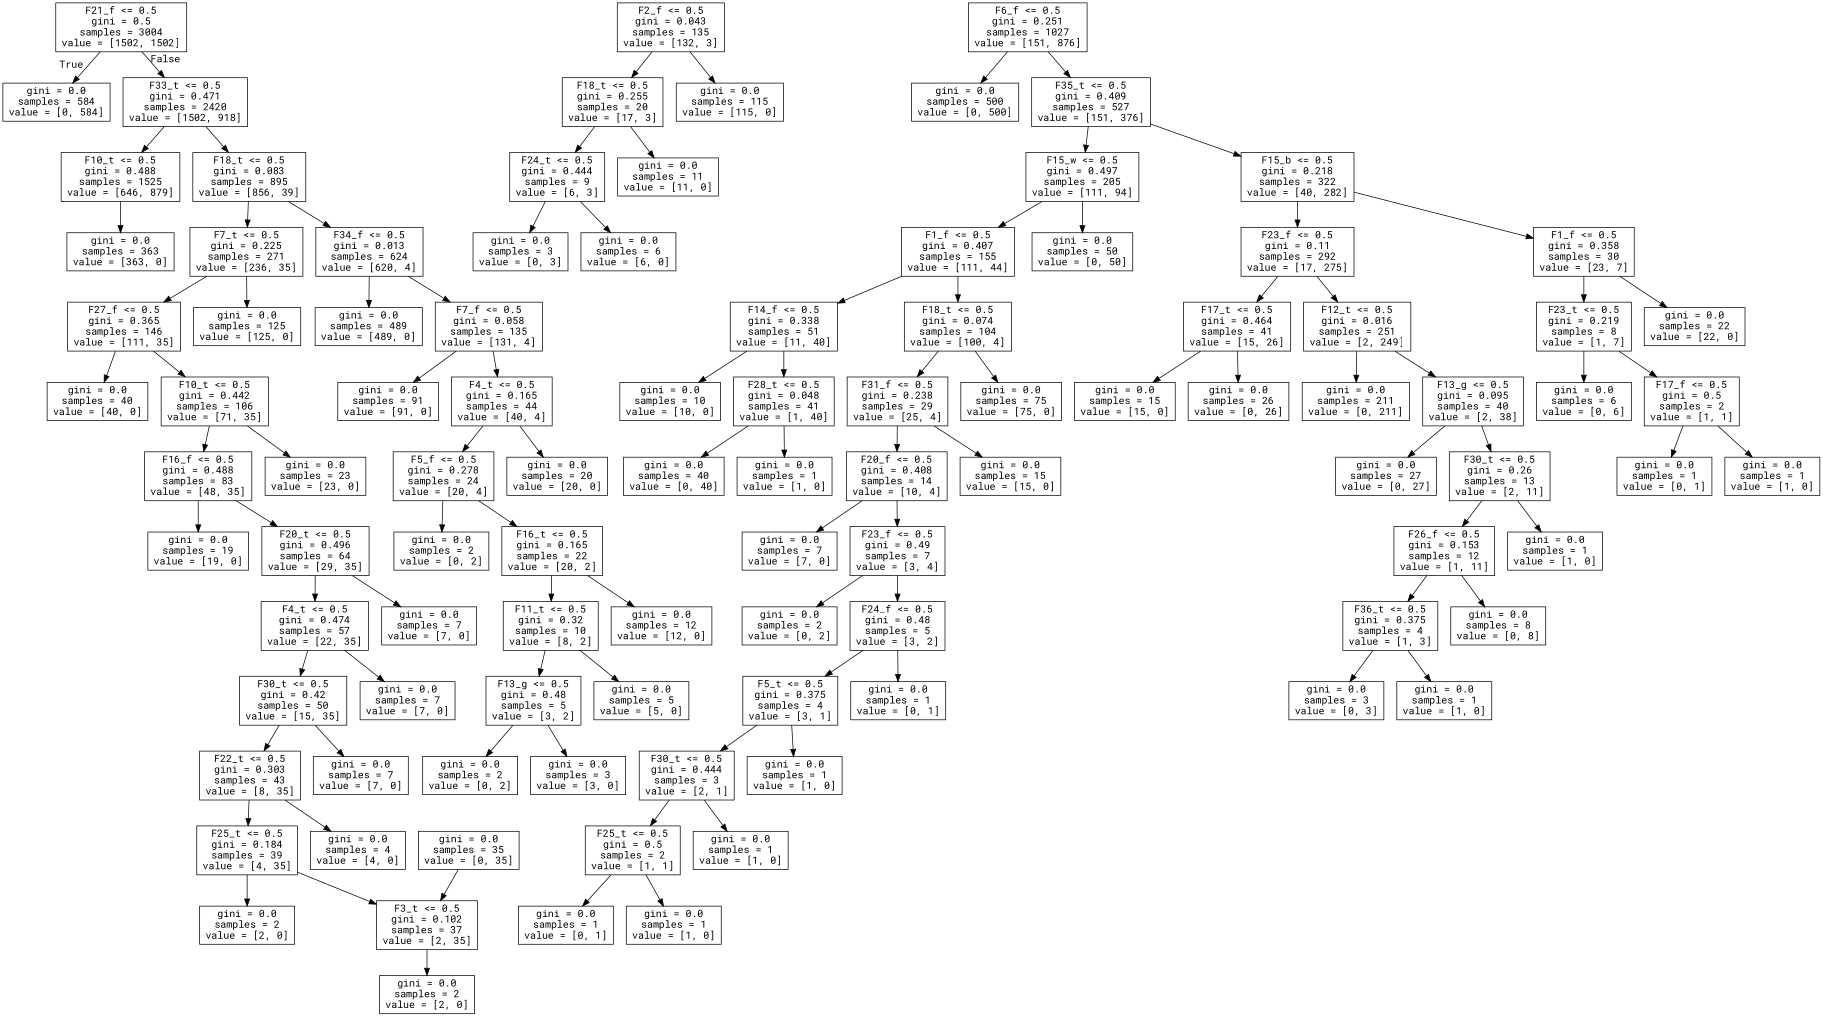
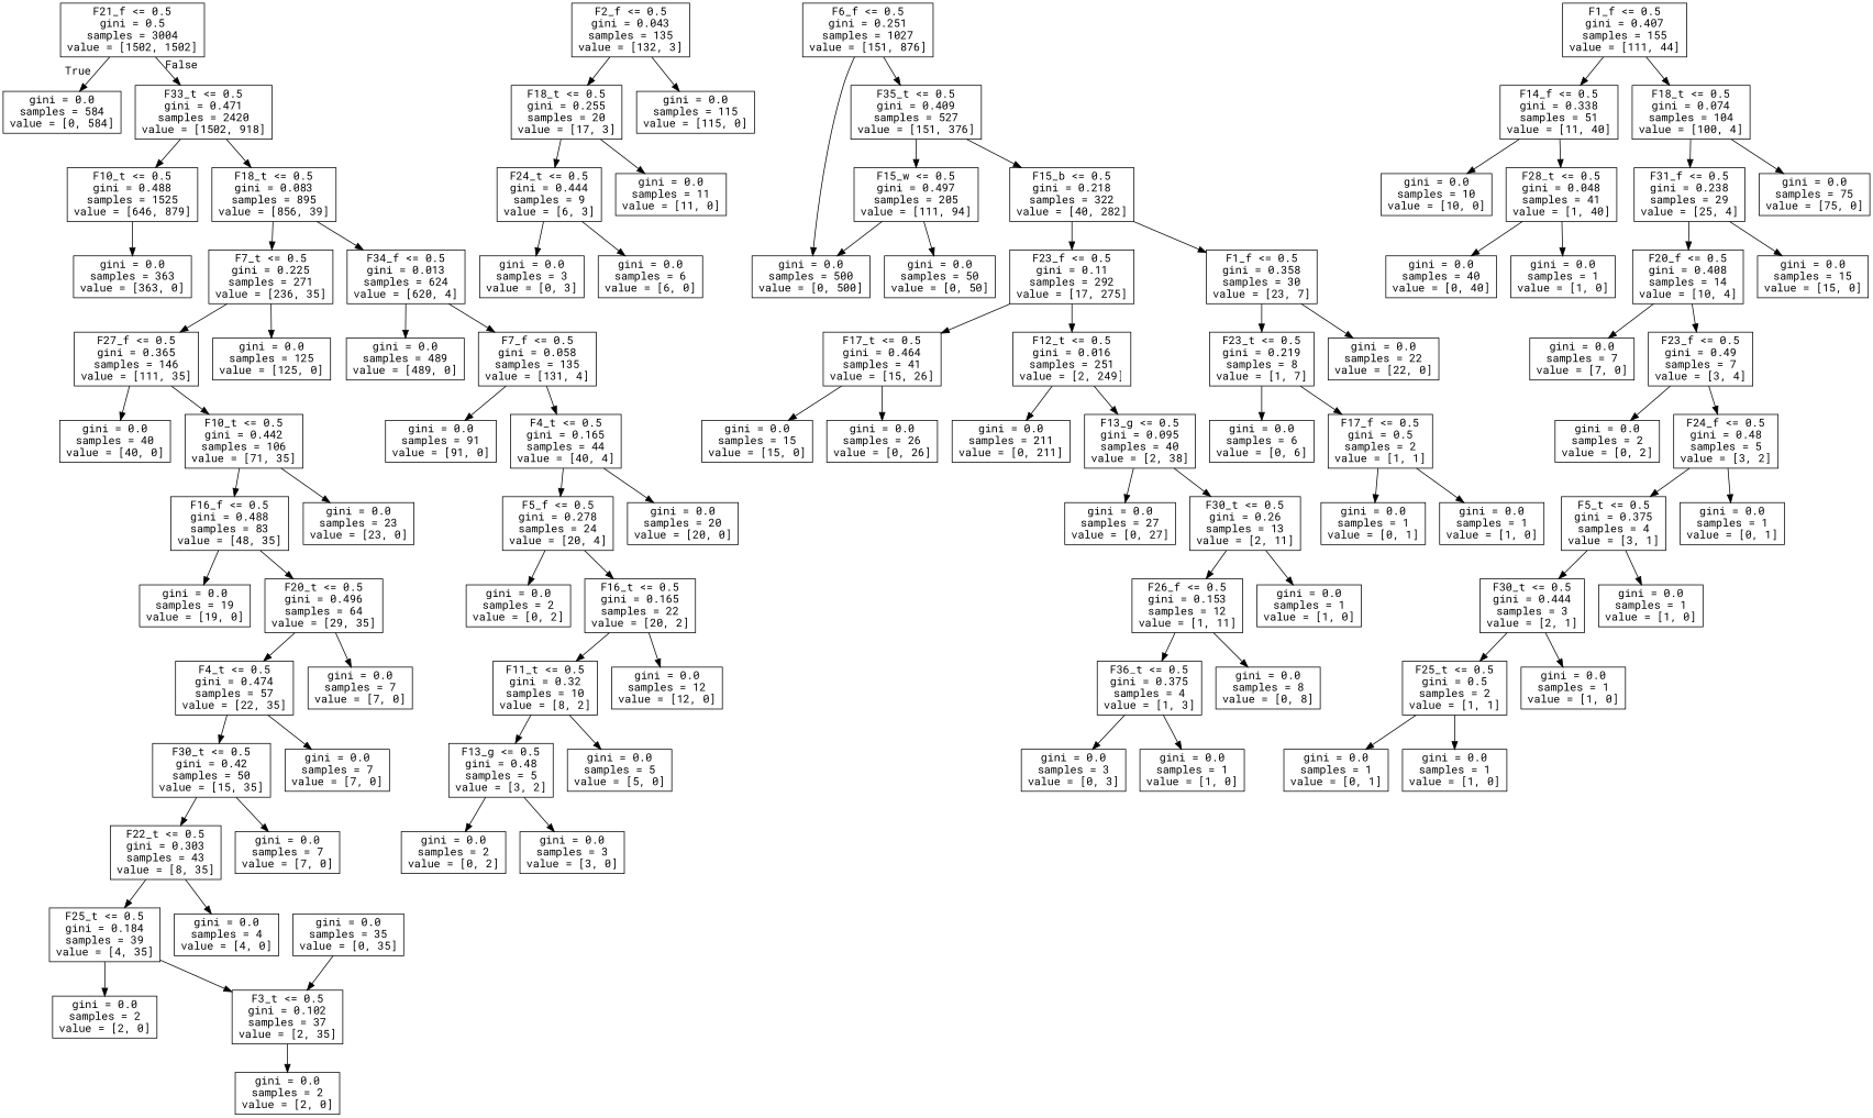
  digraph {
    fontname="Roboto Mono"
    node [fontname="Roboto Mono" shape=box]
    edge [fontname="Roboto Mono"]
    n1 [label="F21_f <= 0.5\ngini = 0.5\nsamples = 3004\nvalue = [1502, 1502]"]
    n2 [label="gini = 0.0\nsamples = 584\nvalue = [0, 584]"]
    n3 [label="F33_t <= 0.5\ngini = 0.471\nsamples = 2420\nvalue = [1502, 918]"]
    n4 [label="F10_t <= 0.5\ngini = 0.488\nsamples = 1525\nvalue = [646, 879]"]
    n5 [label="F18_t <= 0.5\ngini = 0.083\nsamples = 895\nvalue = [856, 39]"]
    n6 [label="gini = 0.0\nsamples = 363\nvalue = [363, 0]"]
    n7 [label="F7_t <= 0.5\ngini = 0.225\nsamples = 271\nvalue = [236, 35]"]
    n8 [label="F34_f <= 0.5\ngini = 0.013\nsamples = 624\nvalue = [620, 4]"]
    n9 [label="F2_f <= 0.5\ngini = 0.043\nsamples = 135\nvalue = [132, 3]"]
    n10 [label="F18_t <= 0.5\ngini = 0.255\nsamples = 20\nvalue = [17, 3]"]
    n11 [label="gini = 0.0\nsamples = 115\nvalue = [115, 0]"]
    n12 [label="F6_f <= 0.5\ngini = 0.251\nsamples = 1027\nvalue = [151, 876]"]
    n13 [label="gini = 0.0\nsamples = 500\nvalue = [0, 500]"]
    n14 [label="F35_t <= 0.5\ngini = 0.409\nsamples = 527\nvalue = [151, 376]"]
    n15 [label="F24_t <= 0.5\ngini = 0.444\nsamples = 9\nvalue = [6, 3]"]
    n16 [label="gini = 0.0\nsamples = 11\nvalue = [11, 0]"]
    n17 [label="gini = 0.0\nsamples = 3\nvalue = [0, 3]"]
    n18 [label="gini = 0.0\nsamples = 6\nvalue = [6, 0]"]
    n19 [label="F15_w <= 0.5\ngini = 0.497\nsamples = 205\nvalue = [111, 94]"]
    n20 [label="F15_b <= 0.5\ngini = 0.218\nsamples = 322\nvalue = [40, 282]"]
    n21 [label="F1_f <= 0.5\ngini = 0.407\nsamples = 155\nvalue = [111, 44]"]
    n22 [label="gini = 0.0\nsamples = 50\nvalue = [0, 50]"]
    n23 [label="F23_f <= 0.5\ngini = 0.11\nsamples = 292\nvalue = [17, 275]"]
    n24 [label="F1_f <= 0.5\ngini = 0.358\nsamples = 30\nvalue = [23, 7]"]
    n25 [label="F14_f <= 0.5\ngini = 0.338\nsamples = 51\nvalue = [11, 40]"]
    n26 [label="F18_t <= 0.5\ngini = 0.074\nsamples = 104\nvalue = [100, 4]"]
    n27 [label="gini = 0.0\nsamples = 10\nvalue = [10, 0]"]
    n28 [label="F28_t <= 0.5\ngini = 0.048\nsamples = 41\nvalue = [1, 40]"]
    n29 [label="F31_f <= 0.5\ngini = 0.238\nsamples = 29\nvalue = [25, 4]"]
    n30 [label="gini = 0.0\nsamples = 75\nvalue = [75, 0]"]
    n31 [label="gini = 0.0\nsamples = 40\nvalue = [0, 40]"]
    n32 [label="gini = 0.0\nsamples = 1\nvalue = [1, 0]"]
    n33 [label="F20_f <= 0.5\ngini = 0.408\nsamples = 14\nvalue = [10, 4]"]
    n34 [label="gini = 0.0\nsamples = 15\nvalue = [15, 0]"]
    n35 [label="gini = 0.0\nsamples = 7\nvalue = [7, 0]"]
    n36 [label="F23_f <= 0.5\ngini = 0.49\nsamples = 7\nvalue = [3, 4]"]
    n37 [label="gini = 0.0\nsamples = 2\nvalue = [0, 2]"]
    n38 [label="F24_f <= 0.5\ngini = 0.48\nsamples = 5\nvalue = [3, 2]"]
    n39 [label="F5_t <= 0.5\ngini = 0.375\nsamples = 4\nvalue = [3, 1]"]
    n40 [label="gini = 0.0\nsamples = 1\nvalue = [0, 1]"]
    n41 [label="F30_t <= 0.5\ngini = 0.444\nsamples = 3\nvalue = [2, 1]"]
    n42 [label="gini = 0.0\nsamples = 1\nvalue = [1, 0]"]
    n43 [label="F25_t <= 0.5\ngini = 0.5\nsamples = 2\nvalue = [1, 1]"]
    n44 [label="gini = 0.0\nsamples = 1\nvalue = [1, 0]"]
    n45 [label="gini = 0.0\nsamples = 1\nvalue = [0, 1]"]
    n46 [label="gini = 0.0\nsamples = 1\nvalue = [1, 0]"]
    n47 [label="F17_t <= 0.5\ngini = 0.464\nsamples = 41\nvalue = [15, 26]"]
    n48 [label="F12_t <= 0.5\ngini = 0.016\nsamples = 251\nvalue = [2, 249]"]
    n49 [label="F23_t <= 0.5\ngini = 0.219\nsamples = 8\nvalue = [1, 7]"]
    n50 [label="gini = 0.0\nsamples = 22\nvalue = [22, 0]"]
    n51 [label="gini = 0.0\nsamples = 15\nvalue = [15, 0]"]
    n52 [label="gini = 0.0\nsamples = 26\nvalue = [0, 26]"]
    n53 [label="gini = 0.0\nsamples = 211\nvalue = [0, 211]"]
    n54 [label="F13_g <= 0.5\ngini = 0.095\nsamples = 40\nvalue = [2, 38]"]
    n55 [label="gini = 0.0\nsamples = 27\nvalue = [0, 27]"]
    n56 [label="F30_t <= 0.5\ngini = 0.26\nsamples = 13\nvalue = [2, 11]"]
    n57 [label="F26_f <= 0.5\ngini = 0.153\nsamples = 12\nvalue = [1, 11]"]
    n58 [label="gini = 0.0\nsamples = 1\nvalue = [1, 0]"]
    n59 [label="F36_t <= 0.5\ngini = 0.375\nsamples = 4\nvalue = [1, 3]"]
    n60 [label="gini = 0.0\nsamples = 8\nvalue = [0, 8]"]
    n61 [label="gini = 0.0\nsamples = 3\nvalue = [0, 3]"]
    n62 [label="gini = 0.0\nsamples = 1\nvalue = [1, 0]"]
    n63 [label="gini = 0.0\nsamples = 6\nvalue = [0, 6]"]
    n64 [label="F17_f <= 0.5\ngini = 0.5\nsamples = 2\nvalue = [1, 1]"]
    n65 [label="gini = 0.0\nsamples = 1\nvalue = [0, 1]"]
    n66 [label="gini = 0.0\nsamples = 1\nvalue = [1, 0]"]
    n67 [label="F27_f <= 0.5\ngini = 0.365\nsamples = 146\nvalue = [111, 35]"]
    n68 [label="gini = 0.0\nsamples = 125\nvalue = [125, 0]"]
    n69 [label="gini = 0.0\nsamples = 489\nvalue = [489, 0]"]
    n70 [label="F7_f <= 0.5\ngini = 0.058\nsamples = 135\nvalue = [131, 4]"]
    n71 [label="gini = 0.0\nsamples = 40\nvalue = [40, 0]"]
    n72 [label="F10_t <= 0.5\ngini = 0.442\nsamples = 106\nvalue = [71, 35]"]
    n73 [label="F16_f <= 0.5\ngini = 0.488\nsamples = 83\nvalue = [48, 35]"]
    n74 [label="gini = 0.0\nsamples = 23\nvalue = [23, 0]"]
    n75 [label="gini = 0.0\nsamples = 19\nvalue = [19, 0]"]
    n76 [label="F20_t <= 0.5\ngini = 0.496\nsamples = 64\nvalue = [29, 35]"]
    n77 [label="F4_t <= 0.5\ngini = 0.474\nsamples = 57\nvalue = [22, 35]"]
    n78 [label="gini = 0.0\nsamples = 7\nvalue = [7, 0]"]
    n79 [label="F30_t <= 0.5\ngini = 0.42\nsamples = 50\nvalue = [15, 35]"]
    n80 [label="gini = 0.0\nsamples = 7\nvalue = [7, 0]"]
    n81 [label="F22_t <= 0.5\ngini = 0.303\nsamples = 43\nvalue = [8, 35]"]
    n82 [label="gini = 0.0\nsamples = 7\nvalue = [7, 0]"]
    n83 [label="F25_t <= 0.5\ngini = 0.184\nsamples = 39\nvalue = [4, 35]"]
    n84 [label="gini = 0.0\nsamples = 4\nvalue = [4, 0]"]
    n85 [label="F3_t <= 0.5\ngini = 0.102\nsamples = 37\nvalue = [2, 35]"]
    n86 [label="gini = 0.0\nsamples = 2\nvalue = [2, 0]"]
    n87 [label="gini = 0.0\nsamples = 2\nvalue = [2, 0]"]
    n88 [label="gini = 0.0\nsamples = 35\nvalue = [0, 35]"]
    n89 [label="gini = 0.0\nsamples = 91\nvalue = [91, 0]"]
    n90 [label="F4_t <= 0.5\ngini = 0.165\nsamples = 44\nvalue = [40, 4]"]
    n91 [label="F5_f <= 0.5\ngini = 0.278\nsamples = 24\nvalue = [20, 4]"]
    n92 [label="gini = 0.0\nsamples = 20\nvalue = [20, 0]"]
    n93 [label="gini = 0.0\nsamples = 2\nvalue = [0, 2]"]
    n94 [label="F16_t <= 0.5\ngini = 0.165\nsamples = 22\nvalue = [20, 2]"]
    n95 [label="F11_t <= 0.5\ngini = 0.32\nsamples = 10\nvalue = [8, 2]"]
    n96 [label="gini = 0.0\nsamples = 12\nvalue = [12, 0]"]
    n97 [label="F13_g <= 0.5\ngini = 0.48\nsamples = 5\nvalue = [3, 2]"]
    n98 [label="gini = 0.0\nsamples = 5\nvalue = [5, 0]"]
    n99 [label="gini = 0.0\nsamples = 2\nvalue = [0, 2]"]
    n100 [label="gini = 0.0\nsamples = 3\nvalue = [3, 0]"]
    n1 -> n2 [headlabel=True labelangle=45 labeldistance=2.5]
    n1 -> n3 [headlabel=False labelangle=-45 labeldistance=2.5]
    n3 -> n4
    n3 -> n5
    n4 -> n6
    n5 -> n7
    n5 -> n8
    n7 -> n67
    n7 -> n68
    n8 -> n69
    n8 -> n70
    n9 -> n10
    n9 -> n11
    n10 -> n15
    n10 -> n16
    n12 -> n13
    n12 -> n14
    n14 -> n19
    n14 -> n20
    n15 -> n17
    n15 -> n18
-   n19 -> n21
+   n19 -> n13
    n19 -> n22
    n20 -> n23
    n20 -> n24
    n21 -> n25
    n21 -> n26
    n23 -> n47
    n23 -> n48
    n24 -> n49
    n24 -> n50
    n25 -> n27
    n25 -> n28
    n26 -> n29
    n26 -> n30
    n28 -> n31
    n28 -> n32
    n29 -> n33
    n29 -> n34
    n33 -> n35
    n33 -> n36
    n36 -> n37
    n36 -> n38
    n38 -> n39
    n38 -> n40
    n39 -> n41
    n39 -> n42
    n41 -> n43
    n41 -> n44
    n43 -> n45
    n43 -> n46
    n47 -> n51
    n47 -> n52
    n48 -> n53
    n48 -> n54
    n49 -> n63
    n49 -> n64
    n54 -> n55
    n54 -> n56
    n56 -> n57
    n56 -> n58
    n57 -> n59
    n57 -> n60
    n59 -> n61
    n59 -> n62
    n64 -> n65
    n64 -> n66
    n67 -> n71
    n67 -> n72
    n70 -> n89
    n70 -> n90
    n72 -> n73
    n72 -> n74
    n73 -> n75
    n73 -> n76
    n76 -> n77
    n76 -> n78
    n77 -> n79
    n77 -> n80
    n79 -> n81
    n79 -> n82
    n81 -> n83
    n81 -> n84
    n83 -> n85
    n83 -> n86
    n85 -> n87
    n88 -> n85
    n90 -> n91
    n90 -> n92
    n91 -> n93
    n91 -> n94
    n94 -> n95
    n94 -> n96
    n95 -> n97
    n95 -> n98
    n97 -> n99
    n97 -> n100
  }
